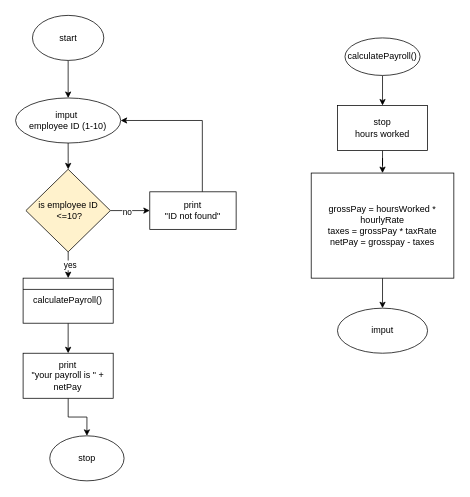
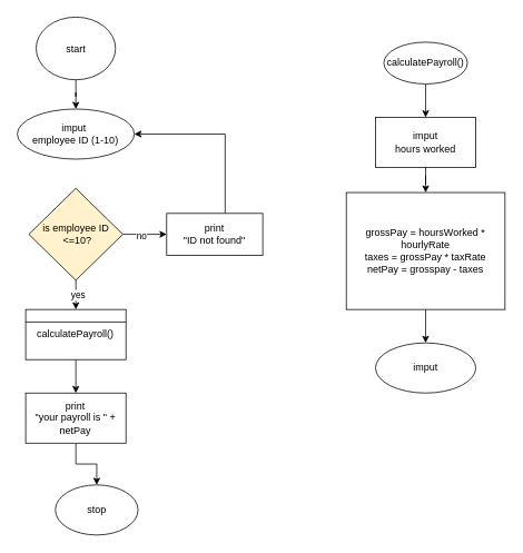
  <mxCell id="0" />
  <mxCell id="1" parent="0" />
- <mxCell id="2" style="edgeStyle=orthogonalEdgeStyle;rounded=0;orthogonalLoop=1;jettySize=auto;html=1;" parent="1" source="3" target="10" edge="1"><mxGeometry relative="1" as="geometry" /></mxCell>
  <mxCell id="3" value="imput&amp;nbsp;&lt;div&gt;employee ID (1-10)&lt;/div&gt;" style="ellipse;whiteSpace=wrap;html=1;" parent="1" vertex="1"><mxGeometry x="20.25" y="130" width="140" height="60" as="geometry" /></mxCell>
  <mxCell id="4" style="edgeStyle=orthogonalEdgeStyle;rounded=0;orthogonalLoop=1;jettySize=auto;html=1;entryX=0.5;entryY=0;entryDx=0;entryDy=0;" parent="1" source="5" target="3" edge="1"><mxGeometry relative="1" as="geometry" /></mxCell>
- <mxCell id="5" value="start" style="ellipse;whiteSpace=wrap;html=1;" parent="1" vertex="1"><mxGeometry x="42.75" y="20" width="95" height="60" as="geometry" /></mxCell>
+ <mxCell id="5" value="start" style="ellipse;whiteSpace=wrap;html=1;" parent="1" vertex="1"><mxGeometry x="42.75" y="20" width="95" height="75" as="geometry" /></mxCell>
  <mxCell id="6" style="edgeStyle=orthogonalEdgeStyle;rounded=0;orthogonalLoop=1;jettySize=auto;html=1;entryX=0;entryY=0.5;entryDx=0;entryDy=0;" parent="1" source="10" target="14" edge="1"><mxGeometry relative="1" as="geometry" /></mxCell>
  <mxCell id="7" value="no" style="edgeLabel;html=1;align=center;verticalAlign=middle;resizable=0;points=[];" parent="6" vertex="1" connectable="0"><mxGeometry x="-0.164" y="-1" relative="1" as="geometry"><mxPoint as="offset" /></mxGeometry></mxCell>
  <mxCell id="8" style="edgeStyle=orthogonalEdgeStyle;rounded=0;orthogonalLoop=1;jettySize=auto;html=1;" parent="1" source="10" target="16" edge="1"><mxGeometry relative="1" as="geometry" /></mxCell>
  <mxCell id="9" value="yes" style="edgeLabel;html=1;align=center;verticalAlign=middle;resizable=0;points=[];" parent="8" vertex="1" connectable="0"><mxGeometry x="0.051" y="2" relative="1" as="geometry"><mxPoint as="offset" /></mxGeometry></mxCell>
  <mxCell id="10" value="is employee ID&lt;div&gt;&amp;nbsp;&amp;lt;=10?&lt;/div&gt;" style="rhombus;whiteSpace=wrap;html=1;fillColor=#fff2cc;" parent="1" vertex="1"><mxGeometry x="34" y="225" width="112.5" height="110" as="geometry" /></mxCell>
  <mxCell id="11" style="edgeStyle=orthogonalEdgeStyle;rounded=0;orthogonalLoop=1;jettySize=auto;html=1;" parent="1" source="12" target="21" edge="1"><mxGeometry relative="1" as="geometry" /></mxCell>
- <mxCell id="12" value="stop&lt;div&gt;hours worked&lt;/div&gt;" style="rounded=0;whiteSpace=wrap;html=1;" parent="1" vertex="1"><mxGeometry x="449" y="140" width="120" height="60" as="geometry" /></mxCell>
+ <mxCell id="12" value="imput&lt;div&gt;hours worked&lt;/div&gt;" style="rounded=0;whiteSpace=wrap;html=1;" parent="1" vertex="1"><mxGeometry x="449" y="140" width="120" height="60" as="geometry" /></mxCell>
  <mxCell id="13" style="edgeStyle=orthogonalEdgeStyle;rounded=0;orthogonalLoop=1;jettySize=auto;html=1;entryX=1;entryY=0.5;entryDx=0;entryDy=0;" parent="1" source="14" target="3" edge="1"><mxGeometry relative="1" as="geometry"><Array as="points"><mxPoint x="269" y="160" /></Array></mxGeometry></mxCell>
  <mxCell id="14" value="print&lt;div&gt;&quot;ID not found&quot;&lt;/div&gt;" style="rounded=0;whiteSpace=wrap;html=1;" parent="1" vertex="1"><mxGeometry x="199" y="255" width="115" height="50" as="geometry" /></mxCell>
  <mxCell id="15" style="edgeStyle=orthogonalEdgeStyle;rounded=0;orthogonalLoop=1;jettySize=auto;html=1;entryX=0.5;entryY=0;entryDx=0;entryDy=0;" parent="1" source="16" target="24" edge="1"><mxGeometry relative="1" as="geometry" /></mxCell>
  <mxCell id="16" value="calculatePayroll()" style="rounded=0;whiteSpace=wrap;html=1;" parent="1" vertex="1"><mxGeometry x="30.25" y="370" width="120" height="60" as="geometry" /></mxCell>
  <mxCell id="17" value="" style="endArrow=none;html=1;rounded=0;entryX=1;entryY=0.25;entryDx=0;entryDy=0;exitX=0;exitY=0.25;exitDx=0;exitDy=0;" parent="1" source="16" target="16" edge="1"><mxGeometry width="50" height="50" relative="1" as="geometry"><mxPoint x="149" y="480" as="sourcePoint" /><mxPoint x="199" y="430" as="targetPoint" /></mxGeometry></mxCell>
  <mxCell id="18" style="edgeStyle=orthogonalEdgeStyle;rounded=0;orthogonalLoop=1;jettySize=auto;html=1;" parent="1" source="19" target="12" edge="1"><mxGeometry relative="1" as="geometry" /></mxCell>
  <mxCell id="19" value="calculatePayroll()" style="ellipse;whiteSpace=wrap;html=1;" parent="1" vertex="1"><mxGeometry x="459" y="50" width="100" height="50" as="geometry" /></mxCell>
  <mxCell id="20" style="edgeStyle=orthogonalEdgeStyle;rounded=0;orthogonalLoop=1;jettySize=auto;html=1;entryX=0.5;entryY=0;entryDx=0;entryDy=0;" parent="1" source="21" target="22" edge="1"><mxGeometry relative="1" as="geometry" /></mxCell>
  <mxCell id="21" value="grossPay = hoursWorked * hourlyRate&lt;div&gt;taxes = grossPay * taxRate&lt;/div&gt;&lt;div&gt;netPay = grosspay - taxes&lt;/div&gt;" style="rounded=0;whiteSpace=wrap;html=1;" parent="1" vertex="1"><mxGeometry x="414" y="230" width="190" height="140" as="geometry" /></mxCell>
  <mxCell id="22" value="imput" style="ellipse;whiteSpace=wrap;html=1;" parent="1" vertex="1"><mxGeometry x="449" y="410" width="120" height="60" as="geometry" /></mxCell>
  <mxCell id="23" style="edgeStyle=orthogonalEdgeStyle;rounded=0;orthogonalLoop=1;jettySize=auto;html=1;entryX=0.5;entryY=0;entryDx=0;entryDy=0;" parent="1" source="24" target="25" edge="1"><mxGeometry relative="1" as="geometry" /></mxCell>
  <mxCell id="24" value="print&lt;div&gt;&quot;your payroll is &quot; + netPay&lt;/div&gt;" style="rounded=0;whiteSpace=wrap;html=1;" parent="1" vertex="1"><mxGeometry x="30.25" y="470" width="120" height="60" as="geometry" /></mxCell>
  <mxCell id="25" value="stop" style="ellipse;whiteSpace=wrap;html=1;" parent="1" vertex="1"><mxGeometry x="65.75" y="580" width="99" height="60" as="geometry" /></mxCell>
